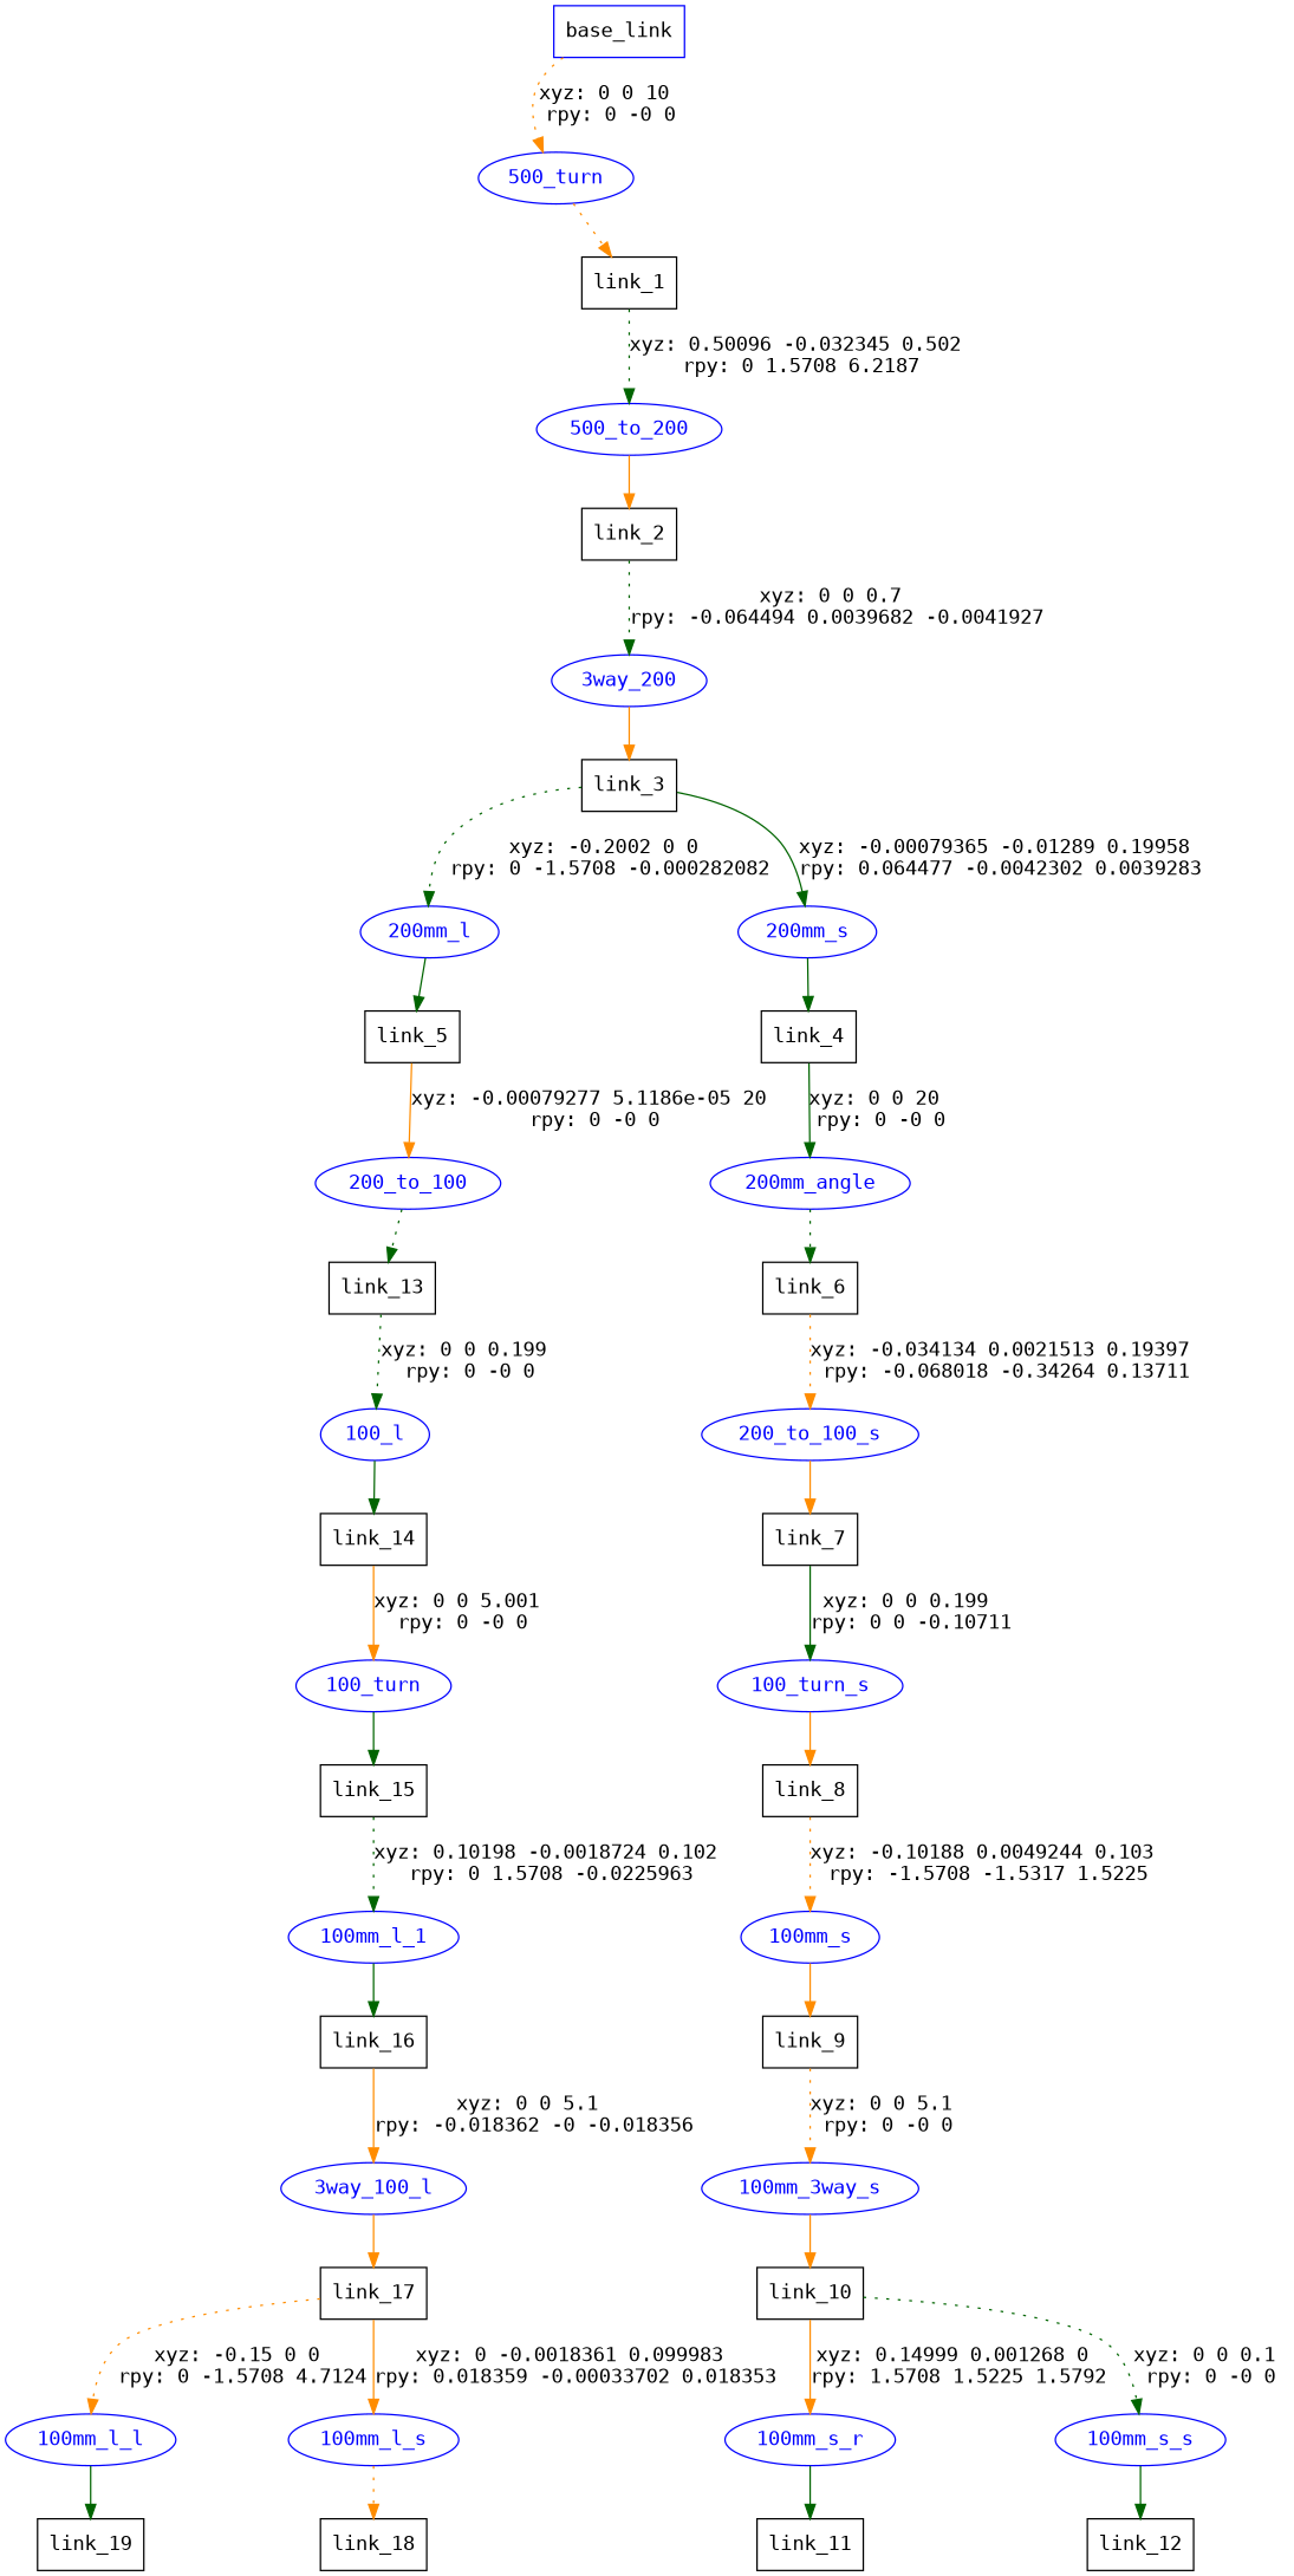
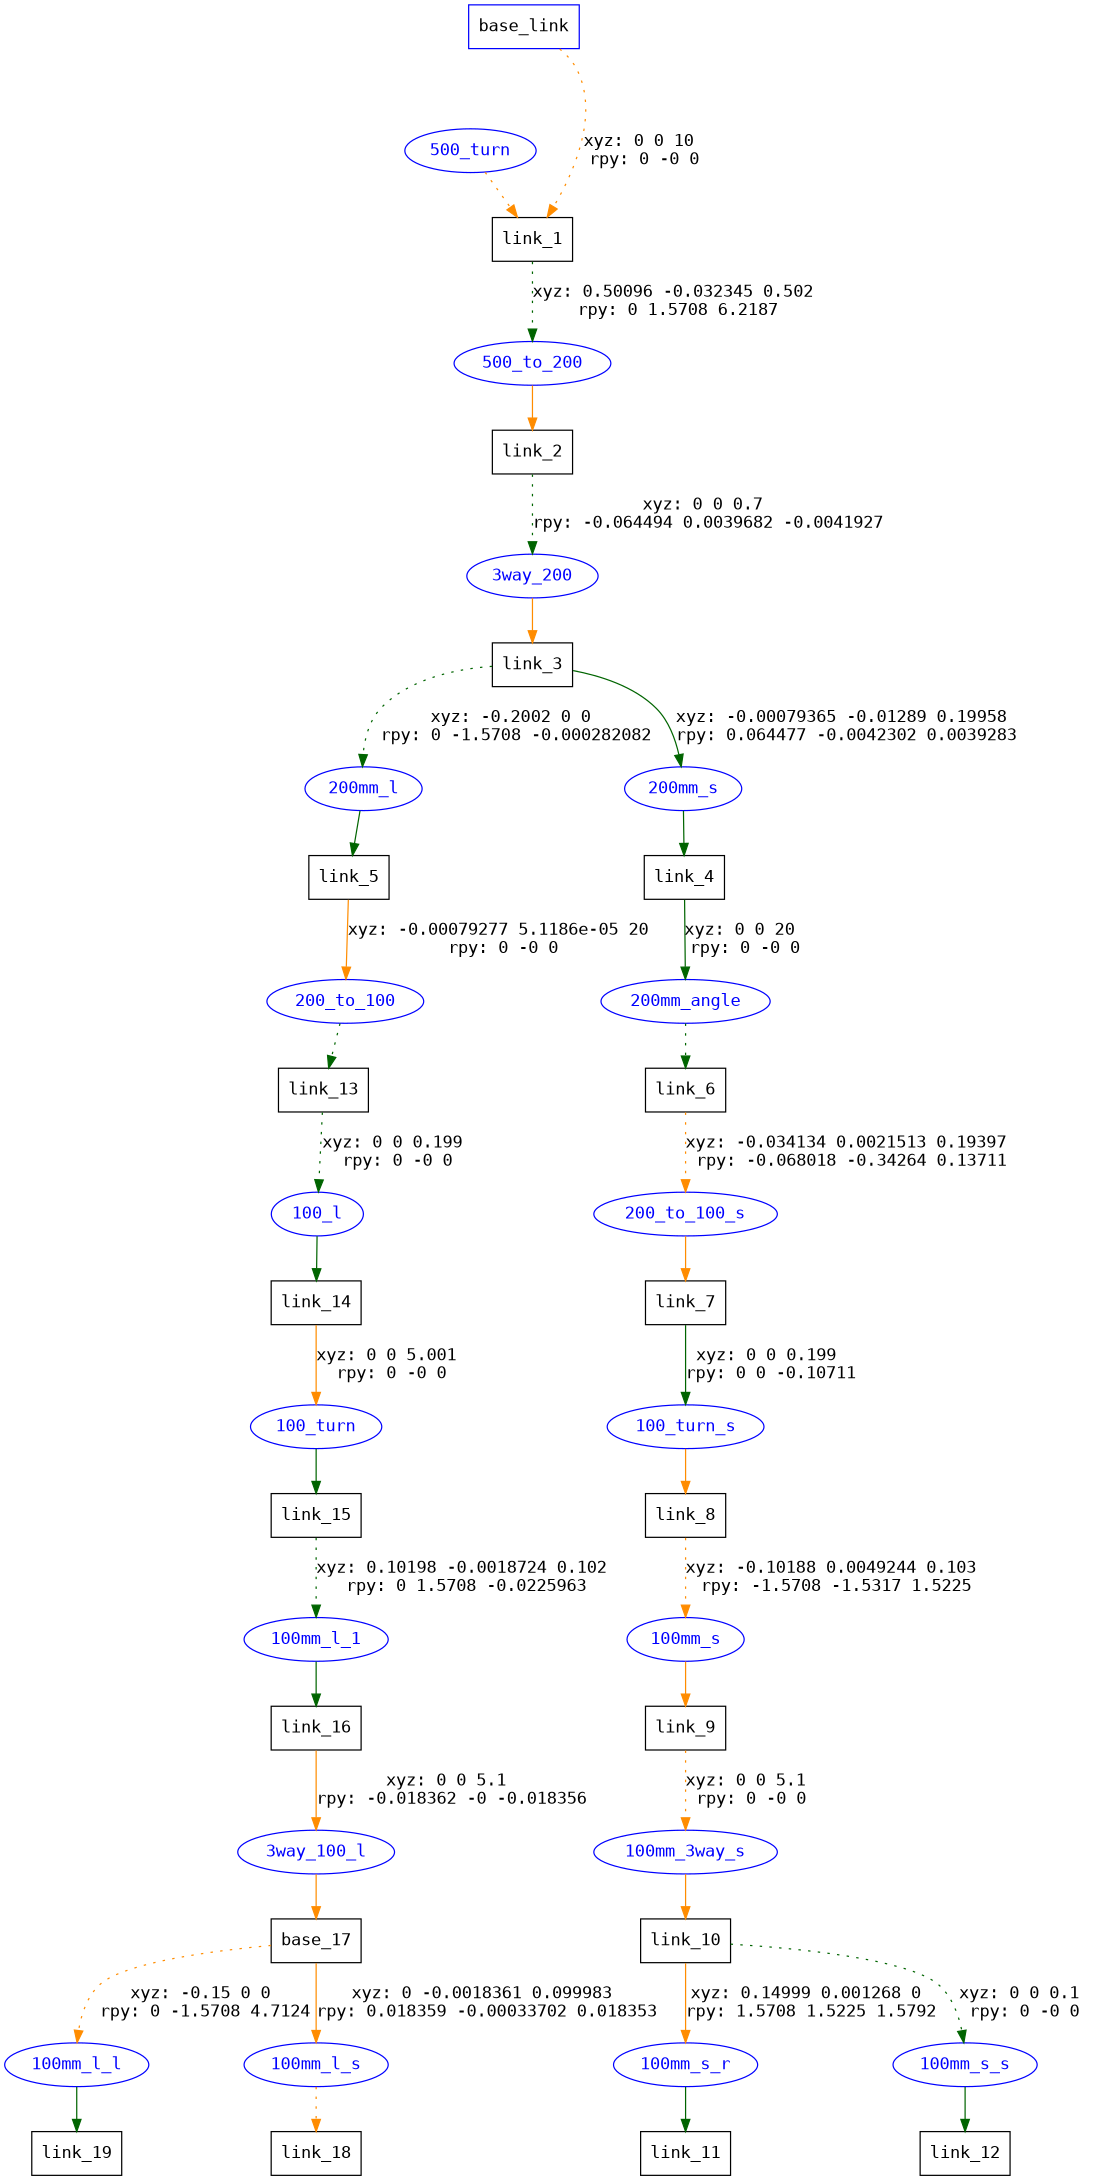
  digraph {
    fontname="DejaVu Sans Mono"
    node [color=blue fontname="DejaVu Sans Mono" shape=box]
    edge [color=darkorange fontname="DejaVu Sans Mono" style=solid]
    n1 [label=base_link]
    "500_turn" [fontcolor=blue shape=ellipse]
    n3 [label=link_1 color=""]
    "500_to_200" [fontcolor=blue shape=ellipse]
    n5 [label=link_2 color=""]
    "3way_200" [fontcolor=blue shape=ellipse]
    n7 [label=link_3 color=""]
    "200mm_l" [fontcolor=blue shape=ellipse]
    "200mm_s" [fontcolor=blue shape=ellipse]
    n10 [label=link_5 color=""]
    n11 [label=link_4 color=""]
    "200_to_100" [fontcolor=blue shape=ellipse]
    n13 [label=link_13 color=""]
    "100_l" [fontcolor=blue shape=ellipse]
    n15 [label=link_14 color=""]
    "100_turn" [fontcolor=blue shape=ellipse]
    n17 [label=link_15 color=""]
    "100mm_l_1" [fontcolor=blue shape=ellipse]
    n19 [label=link_16 color=""]
    "3way_100_l" [fontcolor=blue shape=ellipse]
-   n21 [label=link_17 color=""]
+   n21 [label=base_17 color=""]
    "100mm_l_l" [fontcolor=blue shape=ellipse]
    "100mm_l_s" [fontcolor=blue shape=ellipse]
    n24 [label=link_19 color=""]
    n25 [label=link_18 color=""]
    "200mm_angle" [fontcolor=blue shape=ellipse]
    n27 [label=link_6 color=""]
    "200_to_100_s" [fontcolor=blue shape=ellipse]
    n29 [label=link_7 color=""]
    "100_turn_s" [fontcolor=blue shape=ellipse]
    n31 [label=link_8 color=""]
    "100mm_s" [fontcolor=blue shape=ellipse]
    n33 [label=link_9 color=""]
    "100mm_3way_s" [fontcolor=blue shape=ellipse]
    n35 [label=link_10 color=""]
    "100mm_s_r" [fontcolor=blue shape=ellipse]
    "100mm_s_s" [fontcolor=blue shape=ellipse]
    n38 [label=link_11 color=""]
    n39 [label=link_12 color=""]
-   n1 -> "500_turn" [label="xyz: 0 0 10 \nrpy: 0 -0 0" style=dotted]
+   n1 -> n3 [label="xyz: 0 0 10 \nrpy: 0 -0 0" style=dotted]
    "500_turn" -> n3 [style=dotted]
    n3 -> "500_to_200" [color=darkgreen label="xyz: 0.50096 -0.032345 0.502 \nrpy: 0 1.5708 6.2187" style=dotted]
    "500_to_200" -> n5
    n5 -> "3way_200" [color=darkgreen label="xyz: 0 0 0.7 \nrpy: -0.064494 0.0039682 -0.0041927" style=dotted]
    "3way_200" -> n7
    n7 -> "200mm_l" [color=darkgreen label="xyz: -0.2002 0 0 \nrpy: 0 -1.5708 -0.000282082" style=dotted]
    n7 -> "200mm_s" [color=darkgreen label="xyz: -0.00079365 -0.01289 0.19958 \nrpy: 0.064477 -0.0042302 0.0039283"]
    "200mm_l" -> n10 [color=darkgreen]
    "200mm_s" -> n11 [color=darkgreen]
    n10 -> "200_to_100" [label="xyz: -0.00079277 5.1186e-05 20 \nrpy: 0 -0 0"]
    n11 -> "200mm_angle" [color=darkgreen label="xyz: 0 0 20 \nrpy: 0 -0 0"]
    "200_to_100" -> n13 [color=darkgreen style=dotted]
    n13 -> "100_l" [color=darkgreen label="xyz: 0 0 0.199 \nrpy: 0 -0 0" style=dotted]
    "100_l" -> n15 [color=darkgreen]
    n15 -> "100_turn" [label="xyz: 0 0 5.001 \nrpy: 0 -0 0"]
    "100_turn" -> n17 [color=darkgreen]
    n17 -> "100mm_l_1" [color=darkgreen label="xyz: 0.10198 -0.0018724 0.102 \nrpy: 0 1.5708 -0.0225963" style=dotted]
    "100mm_l_1" -> n19 [color=darkgreen]
    n19 -> "3way_100_l" [label="xyz: 0 0 5.1 \nrpy: -0.018362 -0 -0.018356"]
    "3way_100_l" -> n21
    n21 -> "100mm_l_l" [label="xyz: -0.15 0 0 \nrpy: 0 -1.5708 4.7124" style=dotted]
    n21 -> "100mm_l_s" [label="xyz: 0 -0.0018361 0.099983 \nrpy: 0.018359 -0.00033702 0.018353"]
    "100mm_l_l" -> n24 [color=darkgreen]
    "100mm_l_s" -> n25 [style=dotted]
    "200mm_angle" -> n27 [color=darkgreen style=dotted]
    n27 -> "200_to_100_s" [label="xyz: -0.034134 0.0021513 0.19397 \nrpy: -0.068018 -0.34264 0.13711" style=dotted]
    "200_to_100_s" -> n29
    n29 -> "100_turn_s" [color=darkgreen label="xyz: 0 0 0.199 \nrpy: 0 0 -0.10711"]
    "100_turn_s" -> n31
    n31 -> "100mm_s" [label="xyz: -0.10188 0.0049244 0.103 \nrpy: -1.5708 -1.5317 1.5225" style=dotted]
    "100mm_s" -> n33
    n33 -> "100mm_3way_s" [label="xyz: 0 0 5.1 \nrpy: 0 -0 0" style=dotted]
    "100mm_3way_s" -> n35
    n35 -> "100mm_s_r" [label="xyz: 0.14999 0.001268 0 \nrpy: 1.5708 1.5225 1.5792"]
    n35 -> "100mm_s_s" [color=darkgreen label="xyz: 0 0 0.1 \nrpy: 0 -0 0" style=dotted]
    "100mm_s_r" -> n38 [color=darkgreen]
    "100mm_s_s" -> n39 [color=darkgreen]
  }
